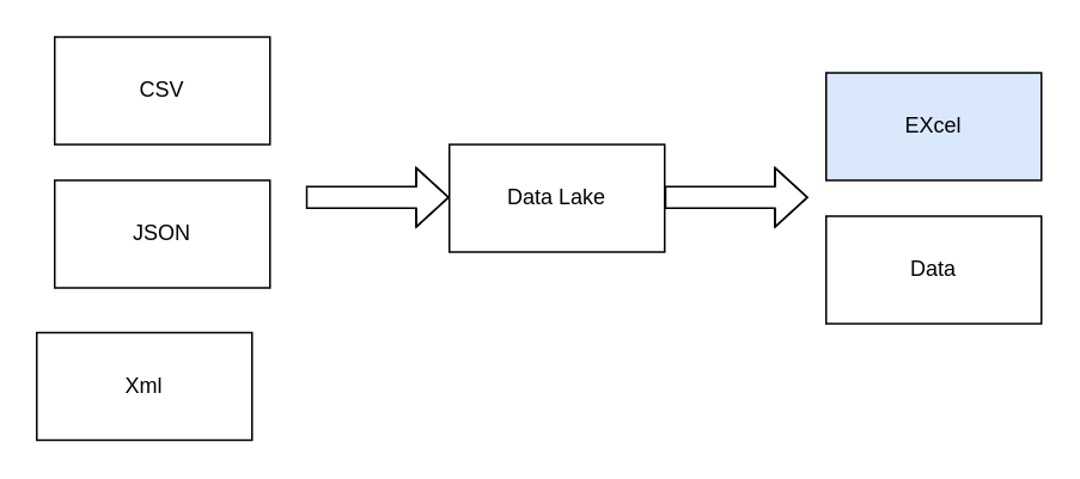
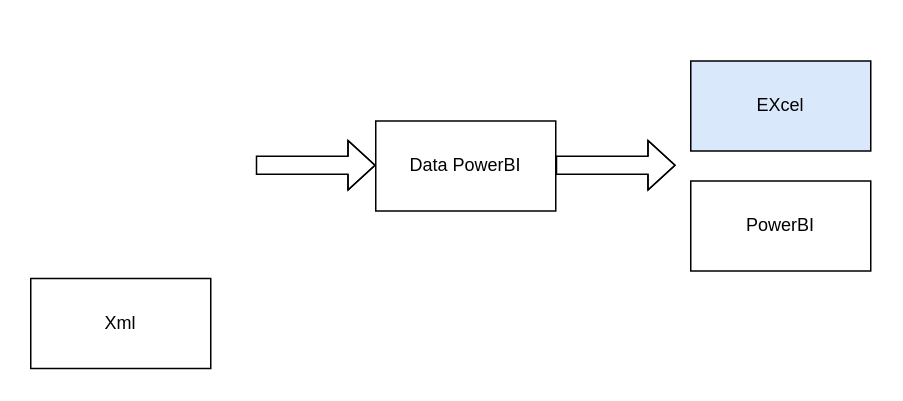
  <mxCell id="0" />
  <mxCell id="1" parent="0" />
- <mxCell id="2" value="CSV" style="rounded=0;whiteSpace=wrap;html=1;" vertex="1" parent="1"><mxGeometry x="30" y="20" width="120" height="60" as="geometry" /></mxCell>
- <mxCell id="3" value="JSON" style="rounded=0;whiteSpace=wrap;html=1;" vertex="1" parent="1"><mxGeometry x="30" y="100" width="120" height="60" as="geometry" /></mxCell>
- <mxCell id="4" value="Data Lake" style="rounded=0;whiteSpace=wrap;html=1;" vertex="1" parent="1"><mxGeometry x="250" y="80" width="120" height="60" as="geometry" /></mxCell>
+ <mxCell id="4" value="Data PowerBI" style="rounded=0;whiteSpace=wrap;html=1;" vertex="1" parent="1"><mxGeometry x="250" y="80" width="120" height="60" as="geometry" /></mxCell>
  <mxCell id="5" value="EXcel" style="rounded=0;whiteSpace=wrap;html=1;fillColor=#dae8fc;" vertex="1" parent="1"><mxGeometry x="460" y="40" width="120" height="60" as="geometry" /></mxCell>
- <mxCell id="6" value="Data" style="rounded=0;whiteSpace=wrap;html=1;" vertex="1" parent="1"><mxGeometry x="460" y="120" width="120" height="60" as="geometry" /></mxCell>
+ <mxCell id="6" value="PowerBI" style="rounded=0;whiteSpace=wrap;html=1;" vertex="1" parent="1"><mxGeometry x="460" y="120" width="120" height="60" as="geometry" /></mxCell>
  <mxCell id="7" value="" style="shape=flexArrow;endArrow=classic;html=1;rounded=0;width=12;endSize=5.67;" edge="1" parent="1"><mxGeometry width="50" height="50" relative="1" as="geometry"><mxPoint x="170" y="109.5" as="sourcePoint" /><mxPoint x="250" y="109.5" as="targetPoint" /><Array as="points"><mxPoint x="200" y="109.5" /></Array></mxGeometry></mxCell>
  <mxCell id="8" value="" style="shape=flexArrow;endArrow=classic;html=1;rounded=0;width=12;endSize=5.67;" edge="1" parent="1"><mxGeometry width="50" height="50" relative="1" as="geometry"><mxPoint x="370" y="109.5" as="sourcePoint" /><mxPoint x="450" y="109.5" as="targetPoint" /><Array as="points"><mxPoint x="400" y="109.5" /></Array></mxGeometry></mxCell>
  <mxCell id="9" value="Xml" style="rounded=0;whiteSpace=wrap;html=1;" vertex="1" parent="1"><mxGeometry x="20" y="185" width="120" height="60" as="geometry" /></mxCell>
